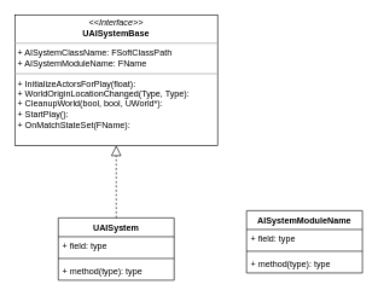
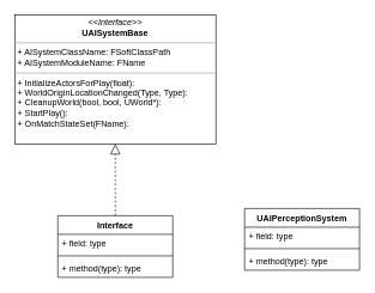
  <mxCell id="0" />
  <mxCell id="1" parent="0" />
- <mxCell id="2" value="UAISystem" style="swimlane;fontStyle=1;align=center;verticalAlign=top;childLayout=stackLayout;horizontal=1;startSize=26;horizontalStack=0;resizeParent=1;resizeParentMax=0;resizeLast=0;collapsible=1;marginBottom=0;" parent="1" vertex="1"><mxGeometry x="80" y="300" width="160" height="86" as="geometry" /></mxCell>
+ <mxCell id="2" value="Interface" style="swimlane;fontStyle=1;align=center;verticalAlign=top;childLayout=stackLayout;horizontal=1;startSize=26;horizontalStack=0;resizeParent=1;resizeParentMax=0;resizeLast=0;collapsible=1;marginBottom=0;" parent="1" vertex="1"><mxGeometry x="80" y="300" width="160" height="86" as="geometry" /></mxCell>
  <mxCell id="3" value="+ field: type" style="text;strokeColor=none;fillColor=none;align=left;verticalAlign=top;spacingLeft=4;spacingRight=4;overflow=hidden;rotatable=0;points=[[0,0.5],[1,0.5]];portConstraint=eastwest;" parent="2" vertex="1"><mxGeometry y="26" width="160" height="26" as="geometry" /></mxCell>
  <mxCell id="4" value="" style="line;strokeWidth=1;fillColor=none;align=left;verticalAlign=middle;spacingTop=-1;spacingLeft=3;spacingRight=3;rotatable=0;labelPosition=right;points=[];portConstraint=eastwest;strokeColor=inherit;" parent="2" vertex="1"><mxGeometry y="52" width="160" height="8" as="geometry" /></mxCell>
  <mxCell id="5" value="+ method(type): type" style="text;strokeColor=none;fillColor=none;align=left;verticalAlign=top;spacingLeft=4;spacingRight=4;overflow=hidden;rotatable=0;points=[[0,0.5],[1,0.5]];portConstraint=eastwest;" parent="2" vertex="1"><mxGeometry y="60" width="160" height="26" as="geometry" /></mxCell>
  <mxCell id="6" value="&lt;p style=&quot;margin:0px;margin-top:4px;text-align:center;&quot;&gt;&lt;i&gt;&amp;lt;&amp;lt;Interface&amp;gt;&amp;gt;&lt;/i&gt;&lt;br&gt;&lt;b&gt;UAISystemBase&lt;/b&gt;&lt;br&gt;&lt;/p&gt;&lt;hr size=&quot;1&quot;&gt;&lt;p style=&quot;margin:0px;margin-left:4px;&quot;&gt;+ AISystemClassName: FSoftClassPath&lt;br&gt;+ AISystemModuleName: FName&lt;/p&gt;&lt;hr size=&quot;1&quot;&gt;&lt;p style=&quot;margin:0px;margin-left:4px;&quot;&gt;+ InitializeActorsForPlay(float):&amp;nbsp;&lt;br&gt;+ WorldOriginLocationChanged(Type, Type):&lt;/p&gt;&lt;p style=&quot;margin:0px;margin-left:4px;&quot;&gt;+&amp;nbsp;CleanupWorld(bool, bool, UWorld*):&lt;/p&gt;&lt;p style=&quot;margin:0px;margin-left:4px;&quot;&gt;+ StartPlay():&lt;/p&gt;&lt;p style=&quot;margin:0px;margin-left:4px;&quot;&gt;+&amp;nbsp;OnMatchStateSet(FName):&lt;/p&gt;" style="verticalAlign=top;align=left;overflow=fill;fontSize=12;fontFamily=Helvetica;html=1;" parent="1" vertex="1"><mxGeometry x="20" y="20" width="280" height="180" as="geometry" /></mxCell>
  <mxCell id="7" value="" style="endArrow=block;dashed=1;endFill=0;endSize=12;html=1;rounded=0;labelBackgroundColor=default;strokeColor=default;fontFamily=Helvetica;fontSize=11;fontColor=default;shape=connector;entryX=0.5;entryY=1;entryDx=0;entryDy=0;exitX=0.5;exitY=0;exitDx=0;exitDy=0;" parent="1" source="2" target="6" edge="1"><mxGeometry width="160" relative="1" as="geometry"><mxPoint x="-140" y="290" as="sourcePoint" /><mxPoint x="20" y="290" as="targetPoint" /></mxGeometry></mxCell>
- <mxCell id="8" value="AISystemModuleName" style="swimlane;fontStyle=1;align=center;verticalAlign=top;childLayout=stackLayout;horizontal=1;startSize=26;horizontalStack=0;resizeParent=1;resizeParentMax=0;resizeLast=0;collapsible=1;marginBottom=0;" vertex="1" parent="1"><mxGeometry x="340" y="290" width="160" height="86" as="geometry" /></mxCell>
+ <mxCell id="8" value="UAIPerceptionSystem" style="swimlane;fontStyle=1;align=center;verticalAlign=top;childLayout=stackLayout;horizontal=1;startSize=26;horizontalStack=0;resizeParent=1;resizeParentMax=0;resizeLast=0;collapsible=1;marginBottom=0;" vertex="1" parent="1"><mxGeometry x="340" y="290" width="160" height="86" as="geometry" /></mxCell>
  <mxCell id="9" value="+ field: type" style="text;strokeColor=none;fillColor=none;align=left;verticalAlign=top;spacingLeft=4;spacingRight=4;overflow=hidden;rotatable=0;points=[[0,0.5],[1,0.5]];portConstraint=eastwest;" vertex="1" parent="8"><mxGeometry y="26" width="160" height="26" as="geometry" /></mxCell>
  <mxCell id="10" value="" style="line;strokeWidth=1;fillColor=none;align=left;verticalAlign=middle;spacingTop=-1;spacingLeft=3;spacingRight=3;rotatable=0;labelPosition=right;points=[];portConstraint=eastwest;strokeColor=inherit;" vertex="1" parent="8"><mxGeometry y="52" width="160" height="8" as="geometry" /></mxCell>
  <mxCell id="11" value="+ method(type): type" style="text;strokeColor=none;fillColor=none;align=left;verticalAlign=top;spacingLeft=4;spacingRight=4;overflow=hidden;rotatable=0;points=[[0,0.5],[1,0.5]];portConstraint=eastwest;" vertex="1" parent="8"><mxGeometry y="60" width="160" height="26" as="geometry" /></mxCell>
